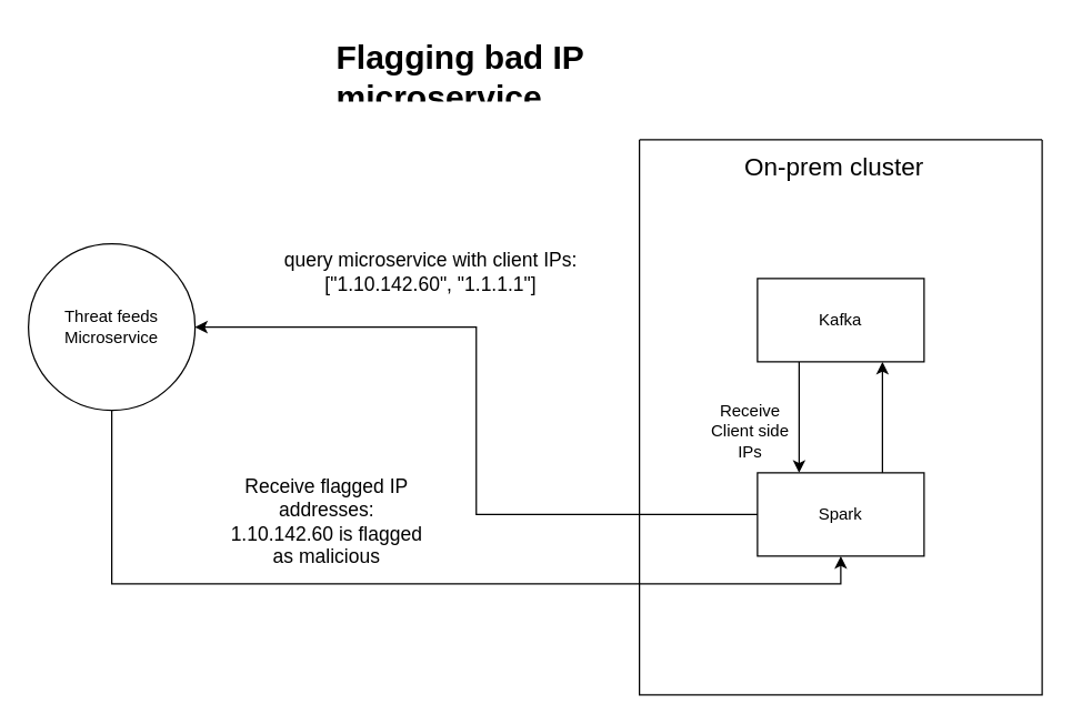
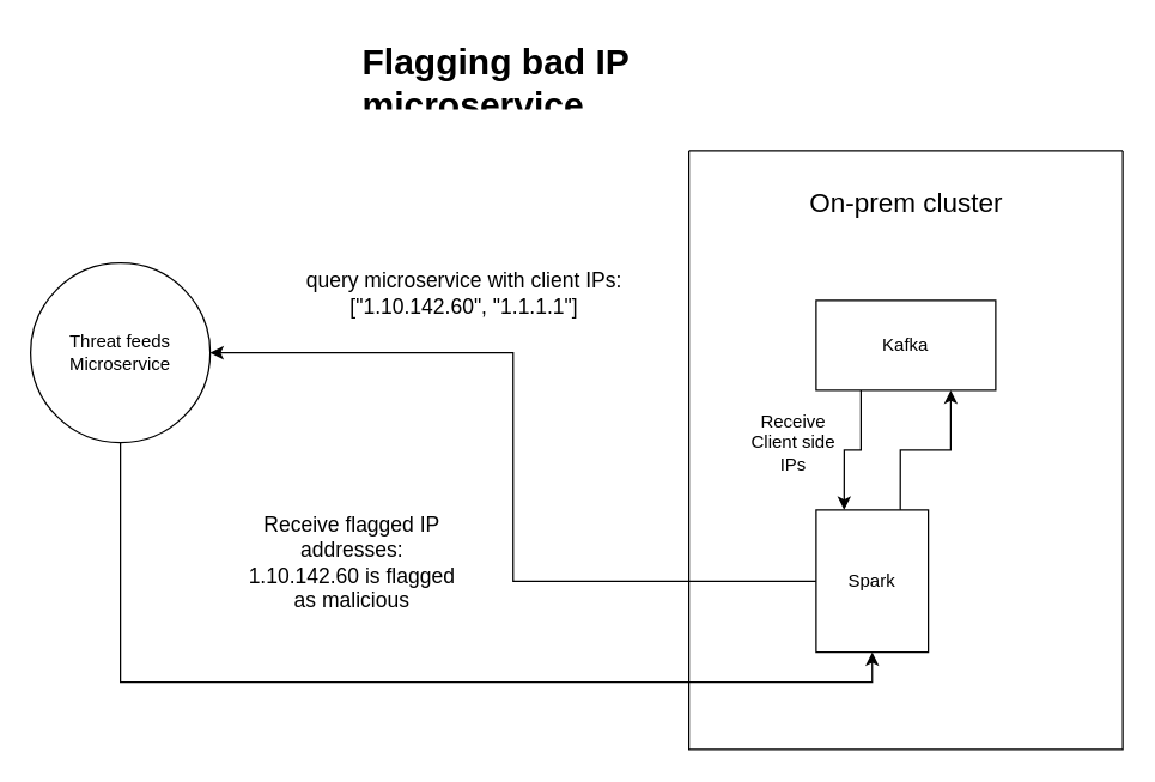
  <mxCell id="0" />
  <mxCell id="1" parent="0" />
  <mxCell id="2" style="edgeStyle=orthogonalEdgeStyle;rounded=0;orthogonalLoop=1;jettySize=auto;html=1;exitX=0.5;exitY=1;exitDx=0;exitDy=0;entryX=0.5;entryY=1;entryDx=0;entryDy=0;" edge="1" parent="1" source="3" target="8"><mxGeometry relative="1" as="geometry" /></mxCell>
  <mxCell id="3" value="Threat feeds Microservice" style="ellipse;whiteSpace=wrap;html=1;aspect=fixed;" vertex="1" parent="1"><mxGeometry x="20" y="175" width="120" height="120" as="geometry" /></mxCell>
  <mxCell id="4" value="" style="swimlane;startSize=0;" vertex="1" parent="1"><mxGeometry x="460" y="100" width="290" height="400" as="geometry" /></mxCell>
  <mxCell id="5" style="edgeStyle=orthogonalEdgeStyle;rounded=0;orthogonalLoop=1;jettySize=auto;html=1;exitX=0.25;exitY=1;exitDx=0;exitDy=0;entryX=0.25;entryY=0;entryDx=0;entryDy=0;" edge="1" parent="4" source="6" target="8"><mxGeometry relative="1" as="geometry" /></mxCell>
  <mxCell id="6" value="Kafka" style="rounded=0;whiteSpace=wrap;html=1;" vertex="1" parent="4"><mxGeometry x="85" y="100" width="120" height="60" as="geometry" /></mxCell>
  <mxCell id="7" style="edgeStyle=orthogonalEdgeStyle;rounded=0;orthogonalLoop=1;jettySize=auto;html=1;exitX=0.75;exitY=0;exitDx=0;exitDy=0;entryX=0.75;entryY=1;entryDx=0;entryDy=0;" edge="1" parent="4" source="8" target="6"><mxGeometry relative="1" as="geometry" /></mxCell>
- <mxCell id="8" value="Spark" style="rounded=0;whiteSpace=wrap;html=1;" vertex="1" parent="4"><mxGeometry x="85" y="240" width="120" height="60" as="geometry" /></mxCell>
- <mxCell id="9" value="Receive Client side IPs" style="text;html=1;align=center;verticalAlign=middle;whiteSpace=wrap;rounded=0;" vertex="1" parent="4"><mxGeometry x="50" y="195" width="60" height="30" as="geometry" /></mxCell>
- <mxCell id="10" value="&lt;font style=&quot;font-size: 18px;&quot;&gt;On-prem cluster&lt;/font&gt;" style="text;html=1;align=center;verticalAlign=middle;whiteSpace=wrap;rounded=0;" vertex="1" parent="4"><mxGeometry x="72.5" y="5" width="135" height="30" as="geometry" /></mxCell>
+ <mxCell id="8" value="Spark" style="rounded=0;whiteSpace=wrap;html=1;" vertex="1" parent="4"><mxGeometry x="85" y="240" width="75" height="95" as="geometry" /></mxCell>
+ <mxCell id="9" value="Receive Client side IPs" style="text;html=1;align=center;verticalAlign=middle;whiteSpace=wrap;rounded=0;" vertex="1" parent="4"><mxGeometry x="40" y="180" width="60" height="30" as="geometry" /></mxCell>
+ <mxCell id="10" value="&lt;font style=&quot;font-size: 18px;&quot;&gt;On-prem cluster&lt;/font&gt;" style="text;html=1;align=center;verticalAlign=middle;whiteSpace=wrap;rounded=0;" vertex="1" parent="4"><mxGeometry x="77.5" y="20" width="135" height="30" as="geometry" /></mxCell>
  <mxCell id="11" style="edgeStyle=orthogonalEdgeStyle;rounded=0;orthogonalLoop=1;jettySize=auto;html=1;exitX=0;exitY=0.5;exitDx=0;exitDy=0;entryX=1;entryY=0.5;entryDx=0;entryDy=0;" edge="1" parent="1" source="8" target="3"><mxGeometry relative="1" as="geometry" /></mxCell>
  <mxCell id="12" value="&lt;font style=&quot;font-size: 14px;&quot;&gt;query microservice with client IPs: [&quot;1.10.142.60&quot;, &quot;1.1.1.1&quot;]&lt;/font&gt;" style="text;html=1;align=center;verticalAlign=middle;whiteSpace=wrap;rounded=0;" vertex="1" parent="1"><mxGeometry x="180" y="185" width="260" height="20" as="geometry" /></mxCell>
  <mxCell id="13" value="&lt;font style=&quot;font-size: 14px;&quot;&gt;Receive flagged IP addresses:&lt;br&gt;1.10.142.60 is flagged as malicious&lt;/font&gt;" style="text;html=1;align=center;verticalAlign=middle;whiteSpace=wrap;rounded=0;" vertex="1" parent="1"><mxGeometry x="160" y="360" width="150" height="30" as="geometry" /></mxCell>
  <mxCell id="14" value="&lt;h1 style=&quot;margin-top: 0px;&quot;&gt;Flagging bad IP microservice&lt;/h1&gt;" style="text;html=1;whiteSpace=wrap;overflow=hidden;rounded=0;" vertex="1" parent="1"><mxGeometry x="240" y="20" width="330" height="50" as="geometry" /></mxCell>
